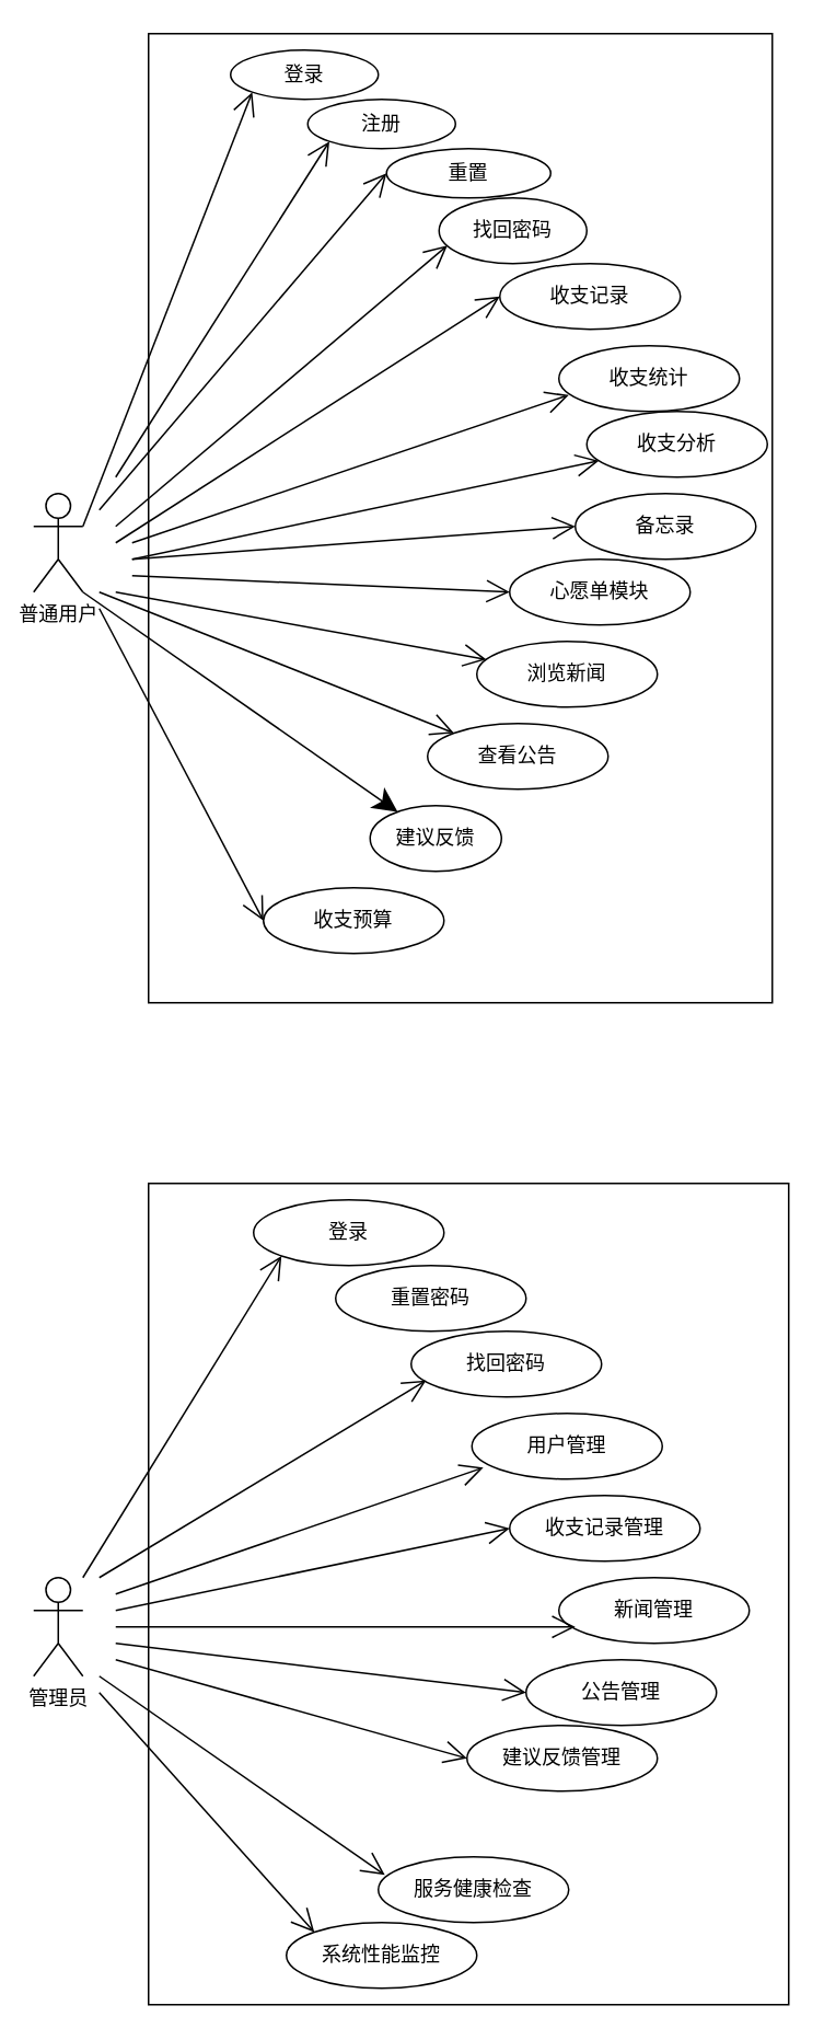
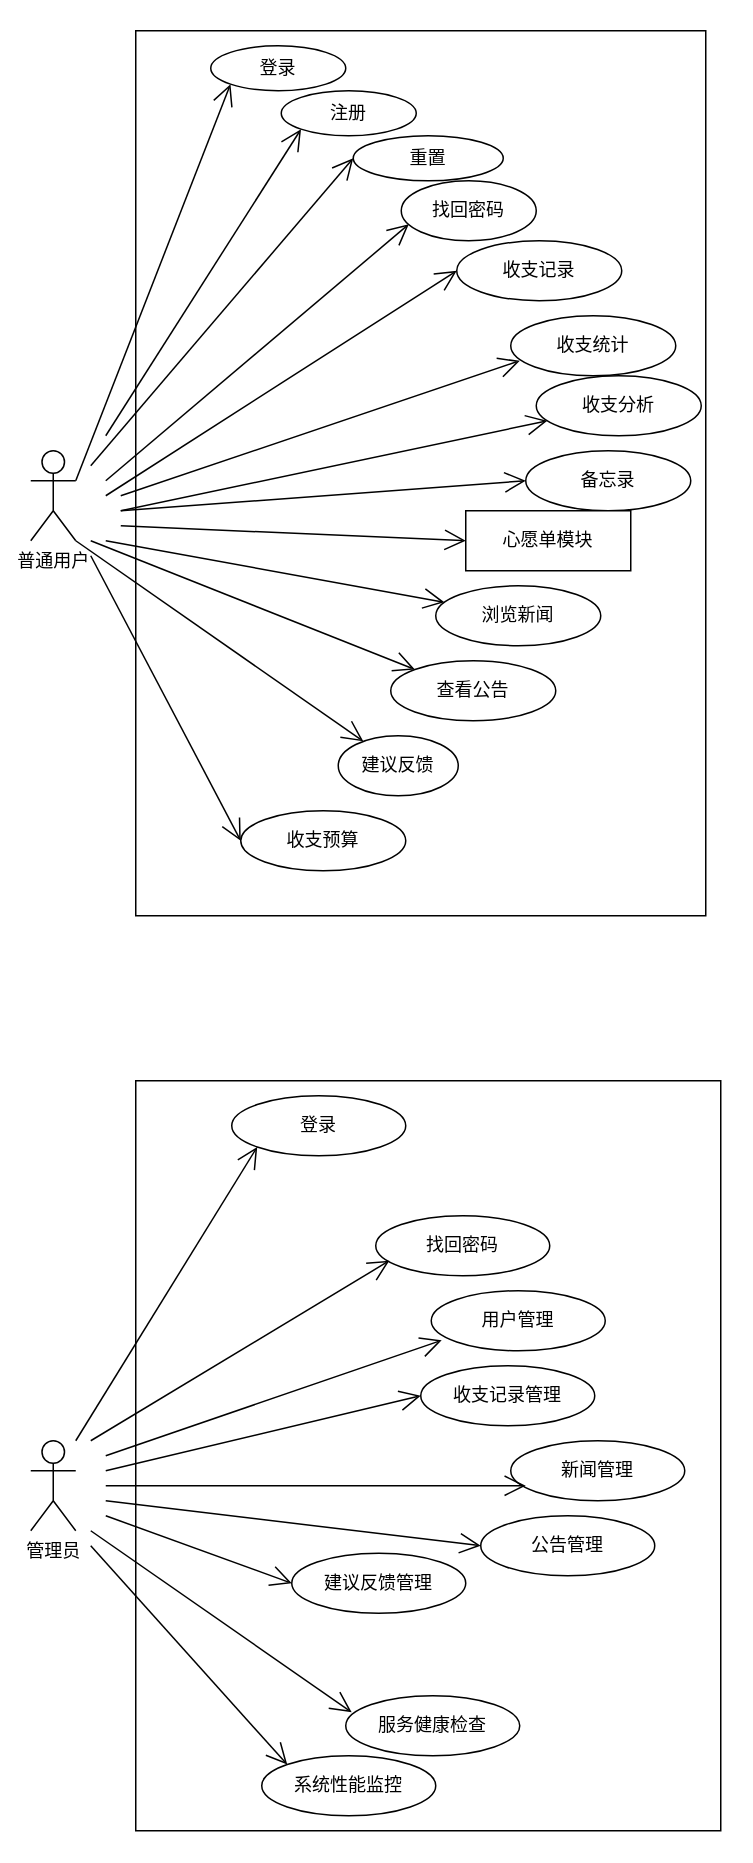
  <mxCell id="0" />
  <mxCell id="1" parent="0" />
  <mxCell id="2" value="普通用户" style="shape=umlActor;verticalLabelPosition=bottom;verticalAlign=top;html=1;" vertex="1" parent="1"><mxGeometry x="20" y="300" width="30" height="60" as="geometry" /></mxCell>
  <mxCell id="3" value="" style="html=1;" vertex="1" parent="1"><mxGeometry x="90" y="20" width="380" height="590" as="geometry" /></mxCell>
  <mxCell id="4" value="注册" style="ellipse;whiteSpace=wrap;html=1;" vertex="1" parent="1"><mxGeometry x="187" y="60" width="90" height="30" as="geometry" /></mxCell>
  <mxCell id="5" value="重置" style="ellipse;whiteSpace=wrap;html=1;" vertex="1" parent="1"><mxGeometry x="235" y="90" width="100" height="30" as="geometry" /></mxCell>
  <mxCell id="6" value="找回密码" style="ellipse;whiteSpace=wrap;html=1;" vertex="1" parent="1"><mxGeometry x="267" y="120" width="90" height="40" as="geometry" /></mxCell>
  <mxCell id="7" value="收支记录" style="ellipse;whiteSpace=wrap;html=1;" vertex="1" parent="1"><mxGeometry x="304" y="160" width="110" height="40" as="geometry" /></mxCell>
  <mxCell id="8" value="浏览新闻" style="ellipse;whiteSpace=wrap;html=1;" vertex="1" parent="1"><mxGeometry x="290" y="390" width="110" height="40" as="geometry" /></mxCell>
  <mxCell id="9" value="收支预算" style="ellipse;whiteSpace=wrap;html=1;" vertex="1" parent="1"><mxGeometry x="160" y="540" width="110" height="40" as="geometry" /></mxCell>
  <mxCell id="10" value="收支统计" style="ellipse;whiteSpace=wrap;html=1;" vertex="1" parent="1"><mxGeometry x="340" y="210" width="110" height="40" as="geometry" /></mxCell>
  <mxCell id="11" value="备忘录" style="ellipse;whiteSpace=wrap;html=1;" vertex="1" parent="1"><mxGeometry x="350" y="300" width="110" height="40" as="geometry" /></mxCell>
  <mxCell id="12" value="查看公告" style="ellipse;whiteSpace=wrap;html=1;" vertex="1" parent="1"><mxGeometry x="260" y="440" width="110" height="40" as="geometry" /></mxCell>
- <mxCell id="13" value="心愿单模块" style="ellipse;whiteSpace=wrap;html=1;" vertex="1" parent="1"><mxGeometry x="310" y="340" width="110" height="40" as="geometry" /></mxCell>
+ <mxCell id="13" value="心愿单模块" style="whiteSpace=wrap;html=1;rounded=0;" vertex="1" parent="1"><mxGeometry x="310" y="340" width="110" height="40" as="geometry" /></mxCell>
  <mxCell id="14" value="建议反馈" style="ellipse;whiteSpace=wrap;html=1;" vertex="1" parent="1"><mxGeometry x="225" y="490" width="80" height="40" as="geometry" /></mxCell>
  <mxCell id="15" value="登录" style="ellipse;whiteSpace=wrap;html=1;" vertex="1" parent="1"><mxGeometry x="140" y="30" width="90" height="30" as="geometry" /></mxCell>
  <mxCell id="16" value="" style="endArrow=open;endFill=1;endSize=12;html=1;rounded=0;exitX=1;exitY=0.333;exitDx=0;exitDy=0;exitPerimeter=0;entryX=0;entryY=1;entryDx=0;entryDy=0;" edge="1" parent="1" source="2" target="15"><mxGeometry width="160" relative="1" as="geometry"><mxPoint x="220" y="310" as="sourcePoint" /><mxPoint x="380" y="310" as="targetPoint" /></mxGeometry></mxCell>
  <mxCell id="17" value="" style="endArrow=open;endFill=1;endSize=12;html=1;rounded=0;entryX=0;entryY=1;entryDx=0;entryDy=0;" edge="1" parent="1" target="4"><mxGeometry width="160" relative="1" as="geometry"><mxPoint x="70" y="290" as="sourcePoint" /><mxPoint x="173.18" y="75.607" as="targetPoint" /></mxGeometry></mxCell>
  <mxCell id="18" value="" style="endArrow=open;endFill=1;endSize=12;html=1;rounded=0;entryX=0;entryY=0.5;entryDx=0;entryDy=0;" edge="1" parent="1" target="9"><mxGeometry width="160" relative="1" as="geometry"><mxPoint x="60" y="370" as="sourcePoint" /><mxPoint x="183.18" y="85.607" as="targetPoint" /></mxGeometry></mxCell>
  <mxCell id="19" value="" style="endArrow=open;endFill=1;endSize=12;html=1;rounded=0;entryX=0;entryY=0.5;entryDx=0;entryDy=0;" edge="1" parent="1" target="5"><mxGeometry width="160" relative="1" as="geometry"><mxPoint x="60" y="310" as="sourcePoint" /><mxPoint x="193.18" y="95.607" as="targetPoint" /></mxGeometry></mxCell>
  <mxCell id="20" value="" style="endArrow=open;endFill=1;endSize=12;html=1;rounded=0;entryX=0.056;entryY=0.725;entryDx=0;entryDy=0;entryPerimeter=0;" edge="1" parent="1" target="6"><mxGeometry width="160" relative="1" as="geometry"><mxPoint x="70" y="320" as="sourcePoint" /><mxPoint x="203.18" y="105.607" as="targetPoint" /></mxGeometry></mxCell>
  <mxCell id="21" value="" style="endArrow=open;endFill=1;endSize=12;html=1;rounded=0;entryX=0;entryY=0.5;entryDx=0;entryDy=0;" edge="1" parent="1" target="7"><mxGeometry width="160" relative="1" as="geometry"><mxPoint x="70" y="330" as="sourcePoint" /><mxPoint x="213.18" y="115.607" as="targetPoint" /></mxGeometry></mxCell>
  <mxCell id="22" value="" style="endArrow=open;endFill=1;endSize=12;html=1;rounded=0;entryX=0.055;entryY=0.75;entryDx=0;entryDy=0;entryPerimeter=0;" edge="1" parent="1" target="10"><mxGeometry width="160" relative="1" as="geometry"><mxPoint x="80" y="330" as="sourcePoint" /><mxPoint x="223.18" y="125.607" as="targetPoint" /></mxGeometry></mxCell>
  <mxCell id="23" value="" style="endArrow=open;endFill=1;endSize=12;html=1;rounded=0;entryX=0;entryY=0.5;entryDx=0;entryDy=0;" edge="1" parent="1" target="11"><mxGeometry width="160" relative="1" as="geometry"><mxPoint x="80" y="340" as="sourcePoint" /><mxPoint x="233.18" y="135.607" as="targetPoint" /></mxGeometry></mxCell>
  <mxCell id="24" value="" style="endArrow=open;endFill=1;endSize=12;html=1;rounded=0;entryX=0;entryY=0.5;entryDx=0;entryDy=0;" edge="1" parent="1" target="13"><mxGeometry width="160" relative="1" as="geometry"><mxPoint x="80" y="350" as="sourcePoint" /><mxPoint x="243.18" y="145.607" as="targetPoint" /></mxGeometry></mxCell>
  <mxCell id="25" value="" style="endArrow=open;endFill=1;endSize=12;html=1;rounded=0;" edge="1" parent="1" target="8"><mxGeometry width="160" relative="1" as="geometry"><mxPoint x="70" y="360" as="sourcePoint" /><mxPoint x="253.18" y="155.607" as="targetPoint" /></mxGeometry></mxCell>
  <mxCell id="26" value="" style="endArrow=open;endFill=1;endSize=12;html=1;rounded=0;entryX=0;entryY=0;entryDx=0;entryDy=0;" edge="1" parent="1" target="12"><mxGeometry width="160" relative="1" as="geometry"><mxPoint x="60" y="360" as="sourcePoint" /><mxPoint x="263.18" y="165.607" as="targetPoint" /></mxGeometry></mxCell>
- <mxCell id="27" value="" style="endArrow=classic;endFill=1;endSize=12;html=1;rounded=0;exitX=1;exitY=1;exitDx=0;exitDy=0;exitPerimeter=0;" edge="1" parent="1" source="2" target="14"><mxGeometry width="160" relative="1" as="geometry"><mxPoint x="170" y="440" as="sourcePoint" /><mxPoint x="273.18" y="175.607" as="targetPoint" /></mxGeometry></mxCell>
+ <mxCell id="27" value="" style="endArrow=open;endFill=1;endSize=12;html=1;rounded=0;exitX=1;exitY=1;exitDx=0;exitDy=0;exitPerimeter=0;" edge="1" parent="1" source="2" target="14"><mxGeometry width="160" relative="1" as="geometry"><mxPoint x="170" y="440" as="sourcePoint" /><mxPoint x="273.18" y="175.607" as="targetPoint" /></mxGeometry></mxCell>
  <mxCell id="28" value="" style="html=1;" vertex="1" parent="1"><mxGeometry x="90" y="720" width="390" height="500" as="geometry" /></mxCell>
  <mxCell id="29" value="管理员" style="shape=umlActor;verticalLabelPosition=bottom;verticalAlign=top;html=1;" vertex="1" parent="1"><mxGeometry x="20" y="960" width="30" height="60" as="geometry" /></mxCell>
  <mxCell id="30" value="登录" style="ellipse;whiteSpace=wrap;html=1;" vertex="1" parent="1"><mxGeometry x="154" y="730" width="116" height="40" as="geometry" /></mxCell>
  <mxCell id="31" value="公告管理" style="ellipse;whiteSpace=wrap;html=1;" vertex="1" parent="1"><mxGeometry x="320" y="1010" width="116" height="40" as="geometry" /></mxCell>
  <mxCell id="32" value="找回密码" style="ellipse;whiteSpace=wrap;html=1;" vertex="1" parent="1"><mxGeometry x="250" y="810" width="116" height="40" as="geometry" /></mxCell>
  <mxCell id="33" value="用户管理" style="ellipse;whiteSpace=wrap;html=1;" vertex="1" parent="1"><mxGeometry x="287" y="860" width="116" height="40" as="geometry" /></mxCell>
- <mxCell id="34" value="收支记录管理" style="ellipse;whiteSpace=wrap;html=1;" vertex="1" parent="1"><mxGeometry x="310" y="910" width="116" height="40" as="geometry" /></mxCell>
+ <mxCell id="34" value="收支记录管理" style="ellipse;whiteSpace=wrap;html=1;" vertex="1" parent="1"><mxGeometry x="280" y="910" width="116" height="40" as="geometry" /></mxCell>
  <mxCell id="35" value="新闻管理" style="ellipse;whiteSpace=wrap;html=1;" vertex="1" parent="1"><mxGeometry x="340" y="960" width="116" height="40" as="geometry" /></mxCell>
- <mxCell id="36" value="重置密码" style="ellipse;whiteSpace=wrap;html=1;" vertex="1" parent="1"><mxGeometry x="204" y="770" width="116" height="40" as="geometry" /></mxCell>
- <mxCell id="37" value="建议反馈管理" style="ellipse;whiteSpace=wrap;html=1;" vertex="1" parent="1"><mxGeometry x="284" y="1050" width="116" height="40" as="geometry" /></mxCell>
+ <mxCell id="37" value="建议反馈管理" style="ellipse;whiteSpace=wrap;html=1;" vertex="1" parent="1"><mxGeometry x="194" y="1035" width="116" height="40" as="geometry" /></mxCell>
  <mxCell id="38" value="服务健康检查" style="ellipse;whiteSpace=wrap;html=1;" vertex="1" parent="1"><mxGeometry x="230" y="1130" width="116" height="40" as="geometry" /></mxCell>
  <mxCell id="39" value="系统性能监控" style="ellipse;whiteSpace=wrap;html=1;" vertex="1" parent="1"><mxGeometry x="174" y="1170" width="116" height="40" as="geometry" /></mxCell>
  <mxCell id="40" value="" style="endArrow=open;endFill=1;endSize=12;html=1;rounded=0;entryX=0;entryY=1;entryDx=0;entryDy=0;" edge="1" parent="1" target="30"><mxGeometry width="160" relative="1" as="geometry"><mxPoint x="50" y="960" as="sourcePoint" /><mxPoint x="380" y="910" as="targetPoint" /></mxGeometry></mxCell>
  <mxCell id="41" value="" style="endArrow=open;endFill=1;endSize=12;html=1;rounded=0;entryX=0.078;entryY=0.75;entryDx=0;entryDy=0;entryPerimeter=0;" edge="1" parent="1" target="32"><mxGeometry width="160" relative="1" as="geometry"><mxPoint x="60" y="960" as="sourcePoint" /><mxPoint x="253.998" y="840.002" as="targetPoint" /></mxGeometry></mxCell>
  <mxCell id="42" value="" style="endArrow=open;endFill=1;endSize=12;html=1;rounded=0;entryX=0;entryY=0.5;entryDx=0;entryDy=0;" edge="1" parent="1" target="31"><mxGeometry width="160" relative="1" as="geometry"><mxPoint x="70" y="1000" as="sourcePoint" /><mxPoint x="190.988" y="784.142" as="targetPoint" /></mxGeometry></mxCell>
  <mxCell id="43" value="" style="endArrow=open;endFill=1;endSize=12;html=1;rounded=0;entryX=0;entryY=0.5;entryDx=0;entryDy=0;" edge="1" parent="1" target="37"><mxGeometry width="160" relative="1" as="geometry"><mxPoint x="70" y="1010" as="sourcePoint" /><mxPoint x="200.988" y="794.142" as="targetPoint" /></mxGeometry></mxCell>
  <mxCell id="44" value="" style="endArrow=open;endFill=1;endSize=12;html=1;rounded=0;entryX=0.034;entryY=0.275;entryDx=0;entryDy=0;entryPerimeter=0;" edge="1" parent="1" target="38"><mxGeometry width="160" relative="1" as="geometry"><mxPoint x="60" y="1020" as="sourcePoint" /><mxPoint x="210.988" y="804.142" as="targetPoint" /></mxGeometry></mxCell>
  <mxCell id="45" value="" style="endArrow=open;endFill=1;endSize=12;html=1;rounded=0;entryX=0;entryY=0;entryDx=0;entryDy=0;" edge="1" parent="1" target="39"><mxGeometry width="160" relative="1" as="geometry"><mxPoint x="60" y="1030" as="sourcePoint" /><mxPoint x="220.988" y="814.142" as="targetPoint" /></mxGeometry></mxCell>
  <mxCell id="46" value="" style="endArrow=open;endFill=1;endSize=12;html=1;rounded=0;entryX=0.06;entryY=0.825;entryDx=0;entryDy=0;entryPerimeter=0;" edge="1" parent="1" target="33"><mxGeometry width="160" relative="1" as="geometry"><mxPoint x="70" y="970" as="sourcePoint" /><mxPoint x="190.988" y="784.142" as="targetPoint" /></mxGeometry></mxCell>
  <mxCell id="47" value="" style="endArrow=open;endFill=1;endSize=12;html=1;rounded=0;entryX=0;entryY=0.5;entryDx=0;entryDy=0;" edge="1" parent="1" target="34"><mxGeometry width="160" relative="1" as="geometry"><mxPoint x="70" y="980" as="sourcePoint" /><mxPoint x="200.988" y="794.142" as="targetPoint" /></mxGeometry></mxCell>
  <mxCell id="48" value="" style="endArrow=open;endFill=1;endSize=12;html=1;rounded=0;entryX=0.086;entryY=0.75;entryDx=0;entryDy=0;entryPerimeter=0;" edge="1" parent="1" target="35"><mxGeometry width="160" relative="1" as="geometry"><mxPoint x="70" y="990" as="sourcePoint" /><mxPoint x="210.988" y="804.142" as="targetPoint" /></mxGeometry></mxCell>
  <mxCell id="49" value="收支分析" style="ellipse;whiteSpace=wrap;html=1;" vertex="1" parent="1"><mxGeometry x="357" y="250" width="110" height="40" as="geometry" /></mxCell>
  <mxCell id="50" value="" style="endArrow=open;endFill=1;endSize=12;html=1;rounded=0;" edge="1" parent="1" target="49"><mxGeometry width="160" relative="1" as="geometry"><mxPoint x="80" y="340" as="sourcePoint" /><mxPoint x="390" y="280" as="targetPoint" /></mxGeometry></mxCell>
